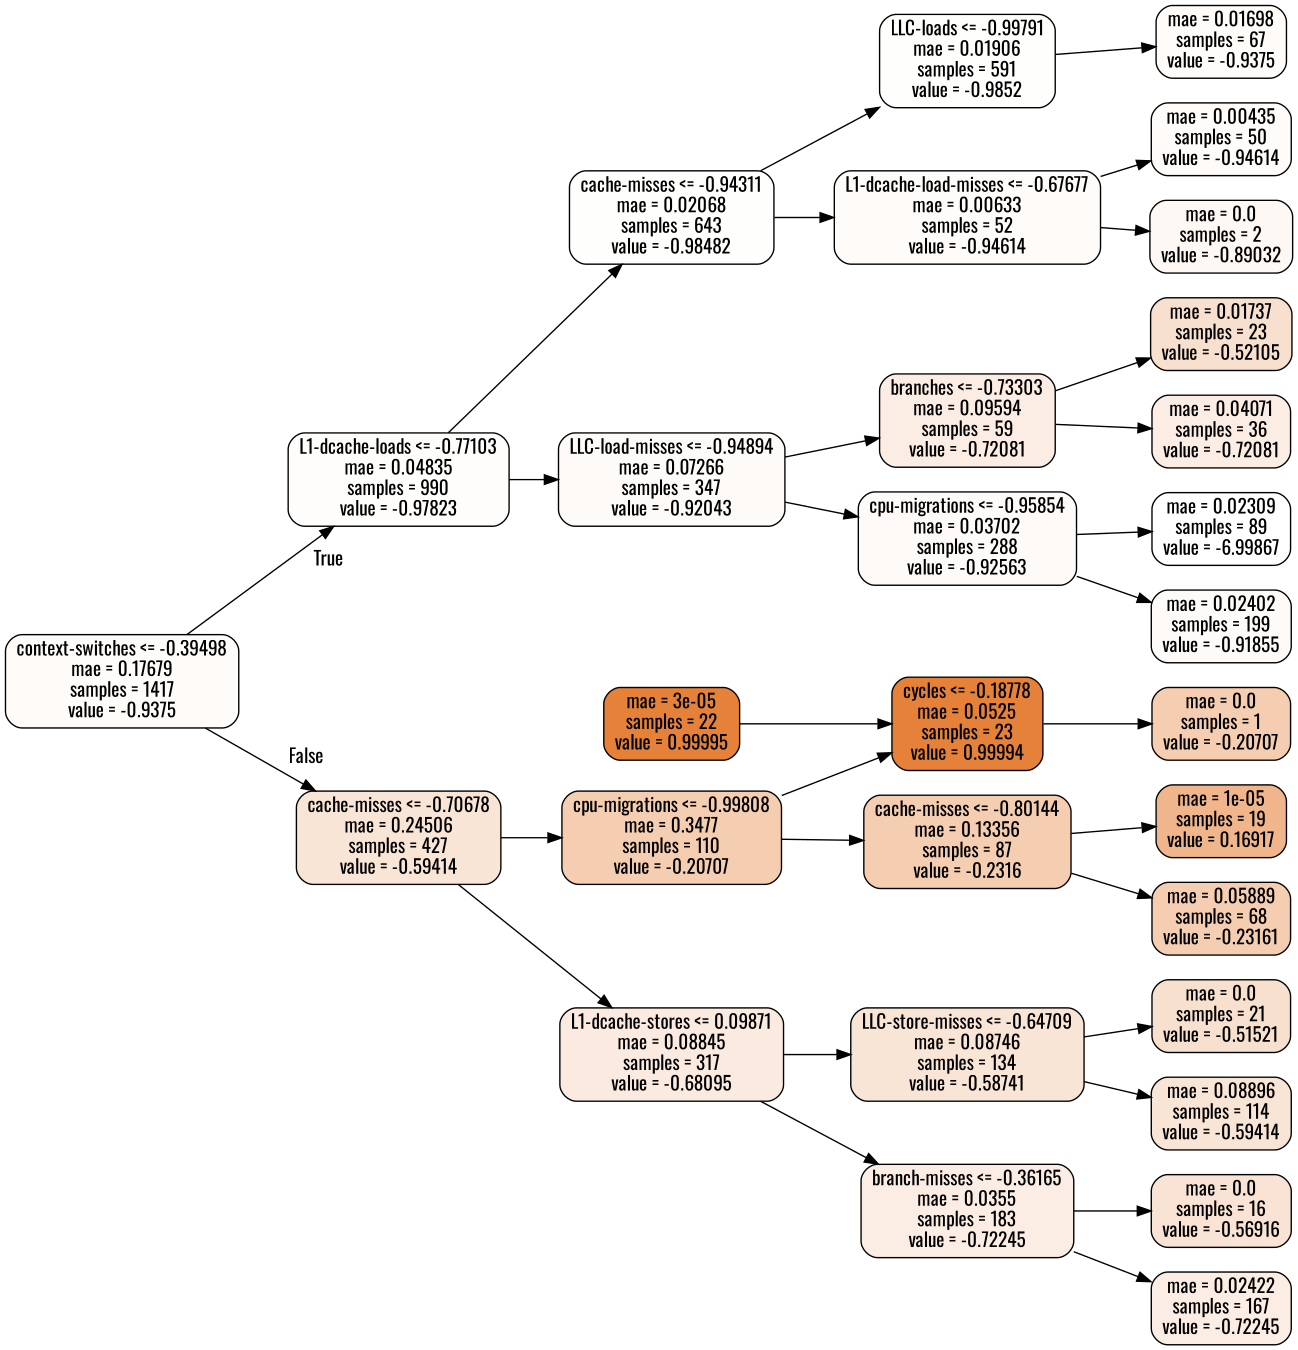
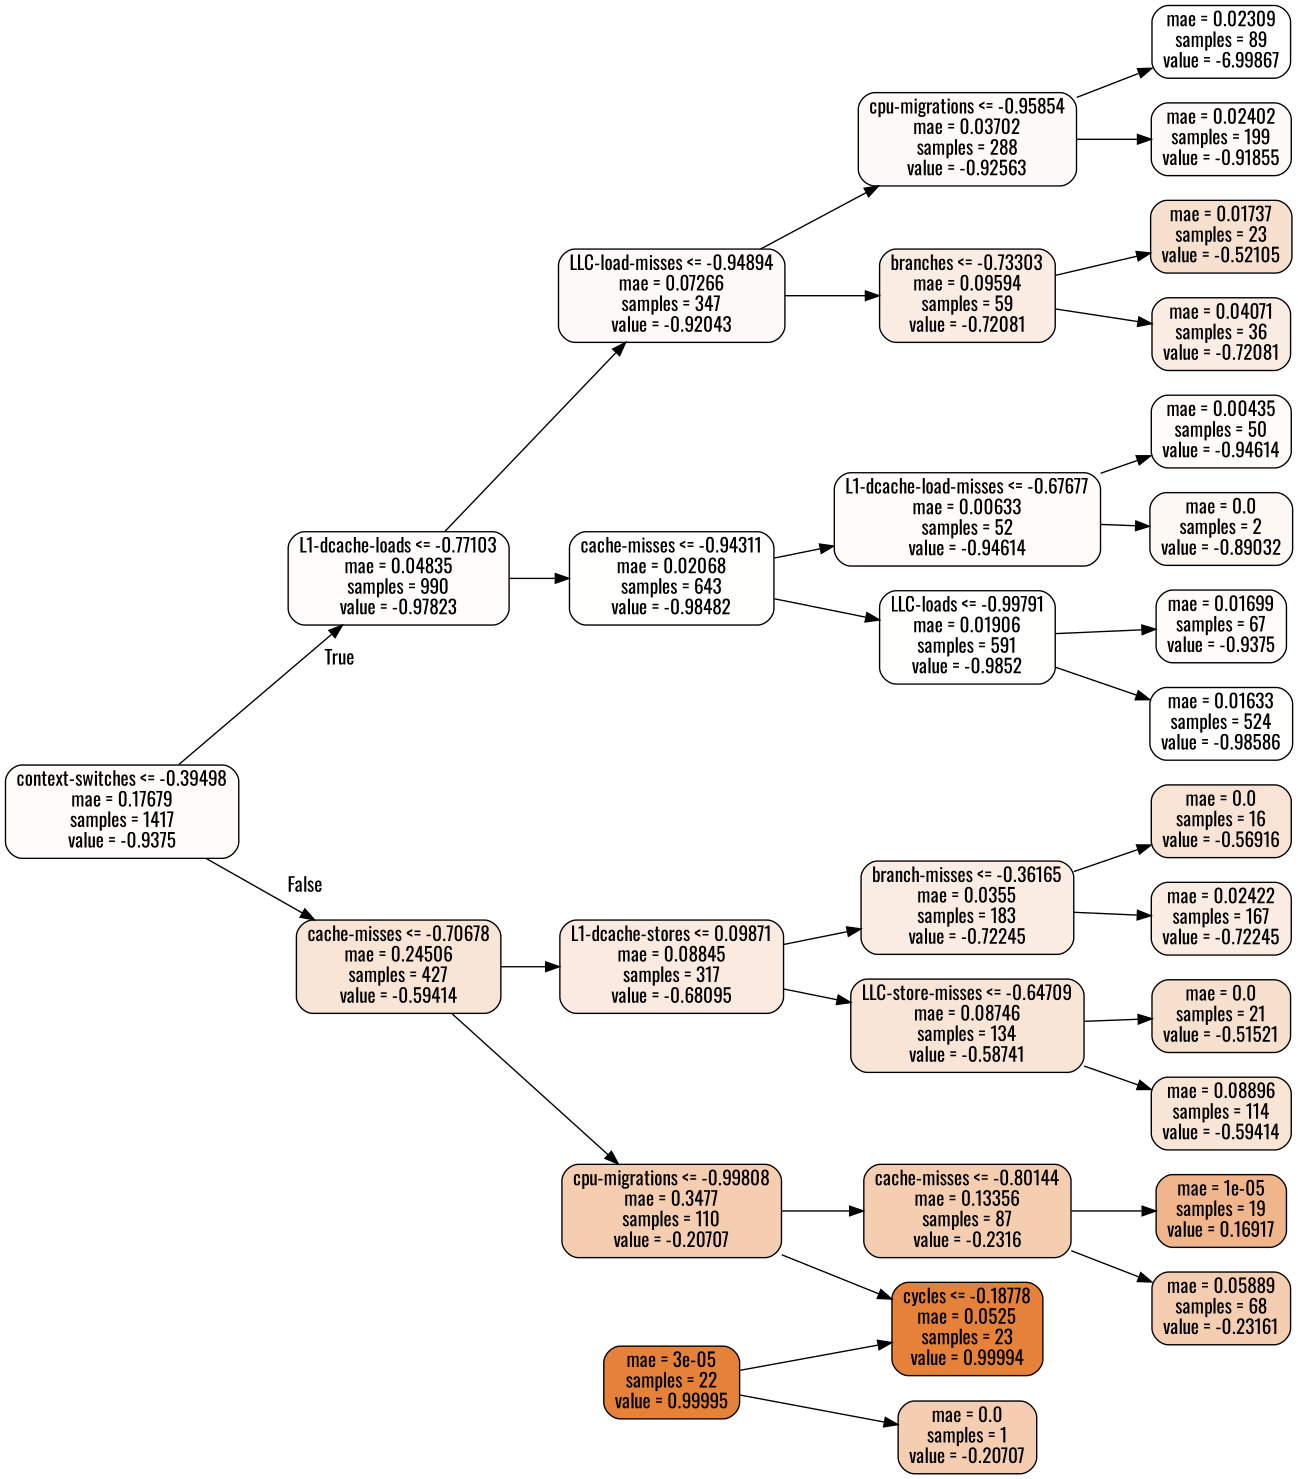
  digraph {
    fontname=Oswald
    rankdir=LR
    node [color=black fillcolor="#e5813923" fontname=Oswald shape=box style="filled, rounded"]
    edge [fontname=Oswald]
    n1 [fillcolor="#e5813908" label="context-switches <= -0.39498\nmae = 0.17679\nsamples = 1417\nvalue = -0.9375"]
    n2 [fillcolor="#e5813903" label="L1-dcache-loads <= -0.77103\nmae = 0.04835\nsamples = 990\nvalue = -0.97823"]
    n3 [fillcolor="#e5813934" label="cache-misses <= -0.70678\nmae = 0.24506\nsamples = 427\nvalue = -0.59414"]
    n4 [fillcolor="#e5813902" label="cache-misses <= -0.94311\nmae = 0.02068\nsamples = 643\nvalue = -0.98482"]
    n5 [fillcolor="#e581390a" label="LLC-load-misses <= -0.94894\nmae = 0.07266\nsamples = 347\nvalue = -0.92043"]
    n6 [fillcolor="#e5813965" label="cpu-migrations <= -0.99808\nmae = 0.3477\nsamples = 110\nvalue = -0.20707"]
    n7 [fillcolor="#e5813929" label="L1-dcache-stores <= 0.09871\nmae = 0.08845\nsamples = 317\nvalue = -0.68095"]
    n8 [fillcolor="#e5813902" label="LLC-loads <= -0.99791\nmae = 0.01906\nsamples = 591\nvalue = -0.9852"]
    n9 [fillcolor="#e5813907" label="L1-dcache-load-misses <= -0.67677\nmae = 0.00633\nsamples = 52\nvalue = -0.94614"]
    n10 [label="branches <= -0.73303\nmae = 0.09594\nsamples = 59\nvalue = -0.72081"]
    n11 [fillcolor="#e5813909" label="cpu-migrations <= -0.95854\nmae = 0.03702\nsamples = 288\nvalue = -0.92563"]
-   n12 [fillcolor="#e5813908" label="mae = 0.01698\nsamples = 67\nvalue = -0.9375"]
+   n12 [fillcolor="#e5813908" label="mae = 0.01699\nsamples = 67\nvalue = -0.9375"]
+   n13 [fillcolor="#e5813902" label="mae = 0.01633\nsamples = 524\nvalue = -0.98586"]
    n14 [fillcolor="#e5813907" label="mae = 0.00435\nsamples = 50\nvalue = -0.94614"]
    n15 [fillcolor="#e581390e" label="mae = 0.0\nsamples = 2\nvalue = -0.89032"]
    n16 [fillcolor="#e581393d" label="mae = 0.01737\nsamples = 23\nvalue = -0.52105"]
    n17 [label="mae = 0.04071\nsamples = 36\nvalue = -0.72081"]
    n18 [fillcolor="#e5813900" label="mae = 0.02309\nsamples = 89\nvalue = -6.99867"]
    n19 [fillcolor="#e581390a" label="mae = 0.02402\nsamples = 199\nvalue = -0.91855"]
    n20 [fillcolor="#e58139ff" label="cycles <= -0.18778\nmae = 0.0525\nsamples = 23\nvalue = 0.99994"]
    n21 [fillcolor="#e5813962" label="cache-misses <= -0.80144\nmae = 0.13356\nsamples = 87\nvalue = -0.2316"]
    n22 [fillcolor="#e5813934" label="LLC-store-misses <= -0.64709\nmae = 0.08746\nsamples = 134\nvalue = -0.58741"]
    n23 [label="branch-misses <= -0.36165\nmae = 0.0355\nsamples = 183\nvalue = -0.72245"]
    n24 [fillcolor="#e5813965" label="mae = 0.0\nsamples = 1\nvalue = -0.20707"]
    n25 [fillcolor="#e5813995" label="mae = 1e-05\nsamples = 19\nvalue = 0.16917"]
    n26 [fillcolor="#e5813962" label="mae = 0.05889\nsamples = 68\nvalue = -0.23161"]
    n27 [fillcolor="#e58139ff" label="mae = 3e-05\nsamples = 22\nvalue = 0.99995"]
    n28 [fillcolor="#e581393e" label="mae = 0.0\nsamples = 21\nvalue = -0.51521"]
    n29 [fillcolor="#e5813934" label="mae = 0.08896\nsamples = 114\nvalue = -0.59414"]
    n30 [fillcolor="#e5813937" label="mae = 0.0\nsamples = 16\nvalue = -0.56916"]
    n31 [label="mae = 0.02422\nsamples = 167\nvalue = -0.72245"]
    n1 -> n2 [headlabel=True labelangle=45 labeldistance=2.5]
    n1 -> n3 [headlabel=False labelangle=-45 labeldistance=2.5]
    n2 -> n4
    n2 -> n5
    n3 -> n6
    n3 -> n7
    n4 -> n8
    n4 -> n9
    n5 -> n10
    n5 -> n11
    n6 -> n20
    n6 -> n21
    n7 -> n22
    n7 -> n23
    n8 -> n12
+   n8 -> n13
    n9 -> n14
    n9 -> n15
    n10 -> n16
    n10 -> n17
    n11 -> n18
    n11 -> n19
-   n20 -> n24
+   n27 -> n24
    n21 -> n25
    n21 -> n26
    n22 -> n28
    n22 -> n29
    n23 -> n30
    n23 -> n31
    n27 -> n20
  }
